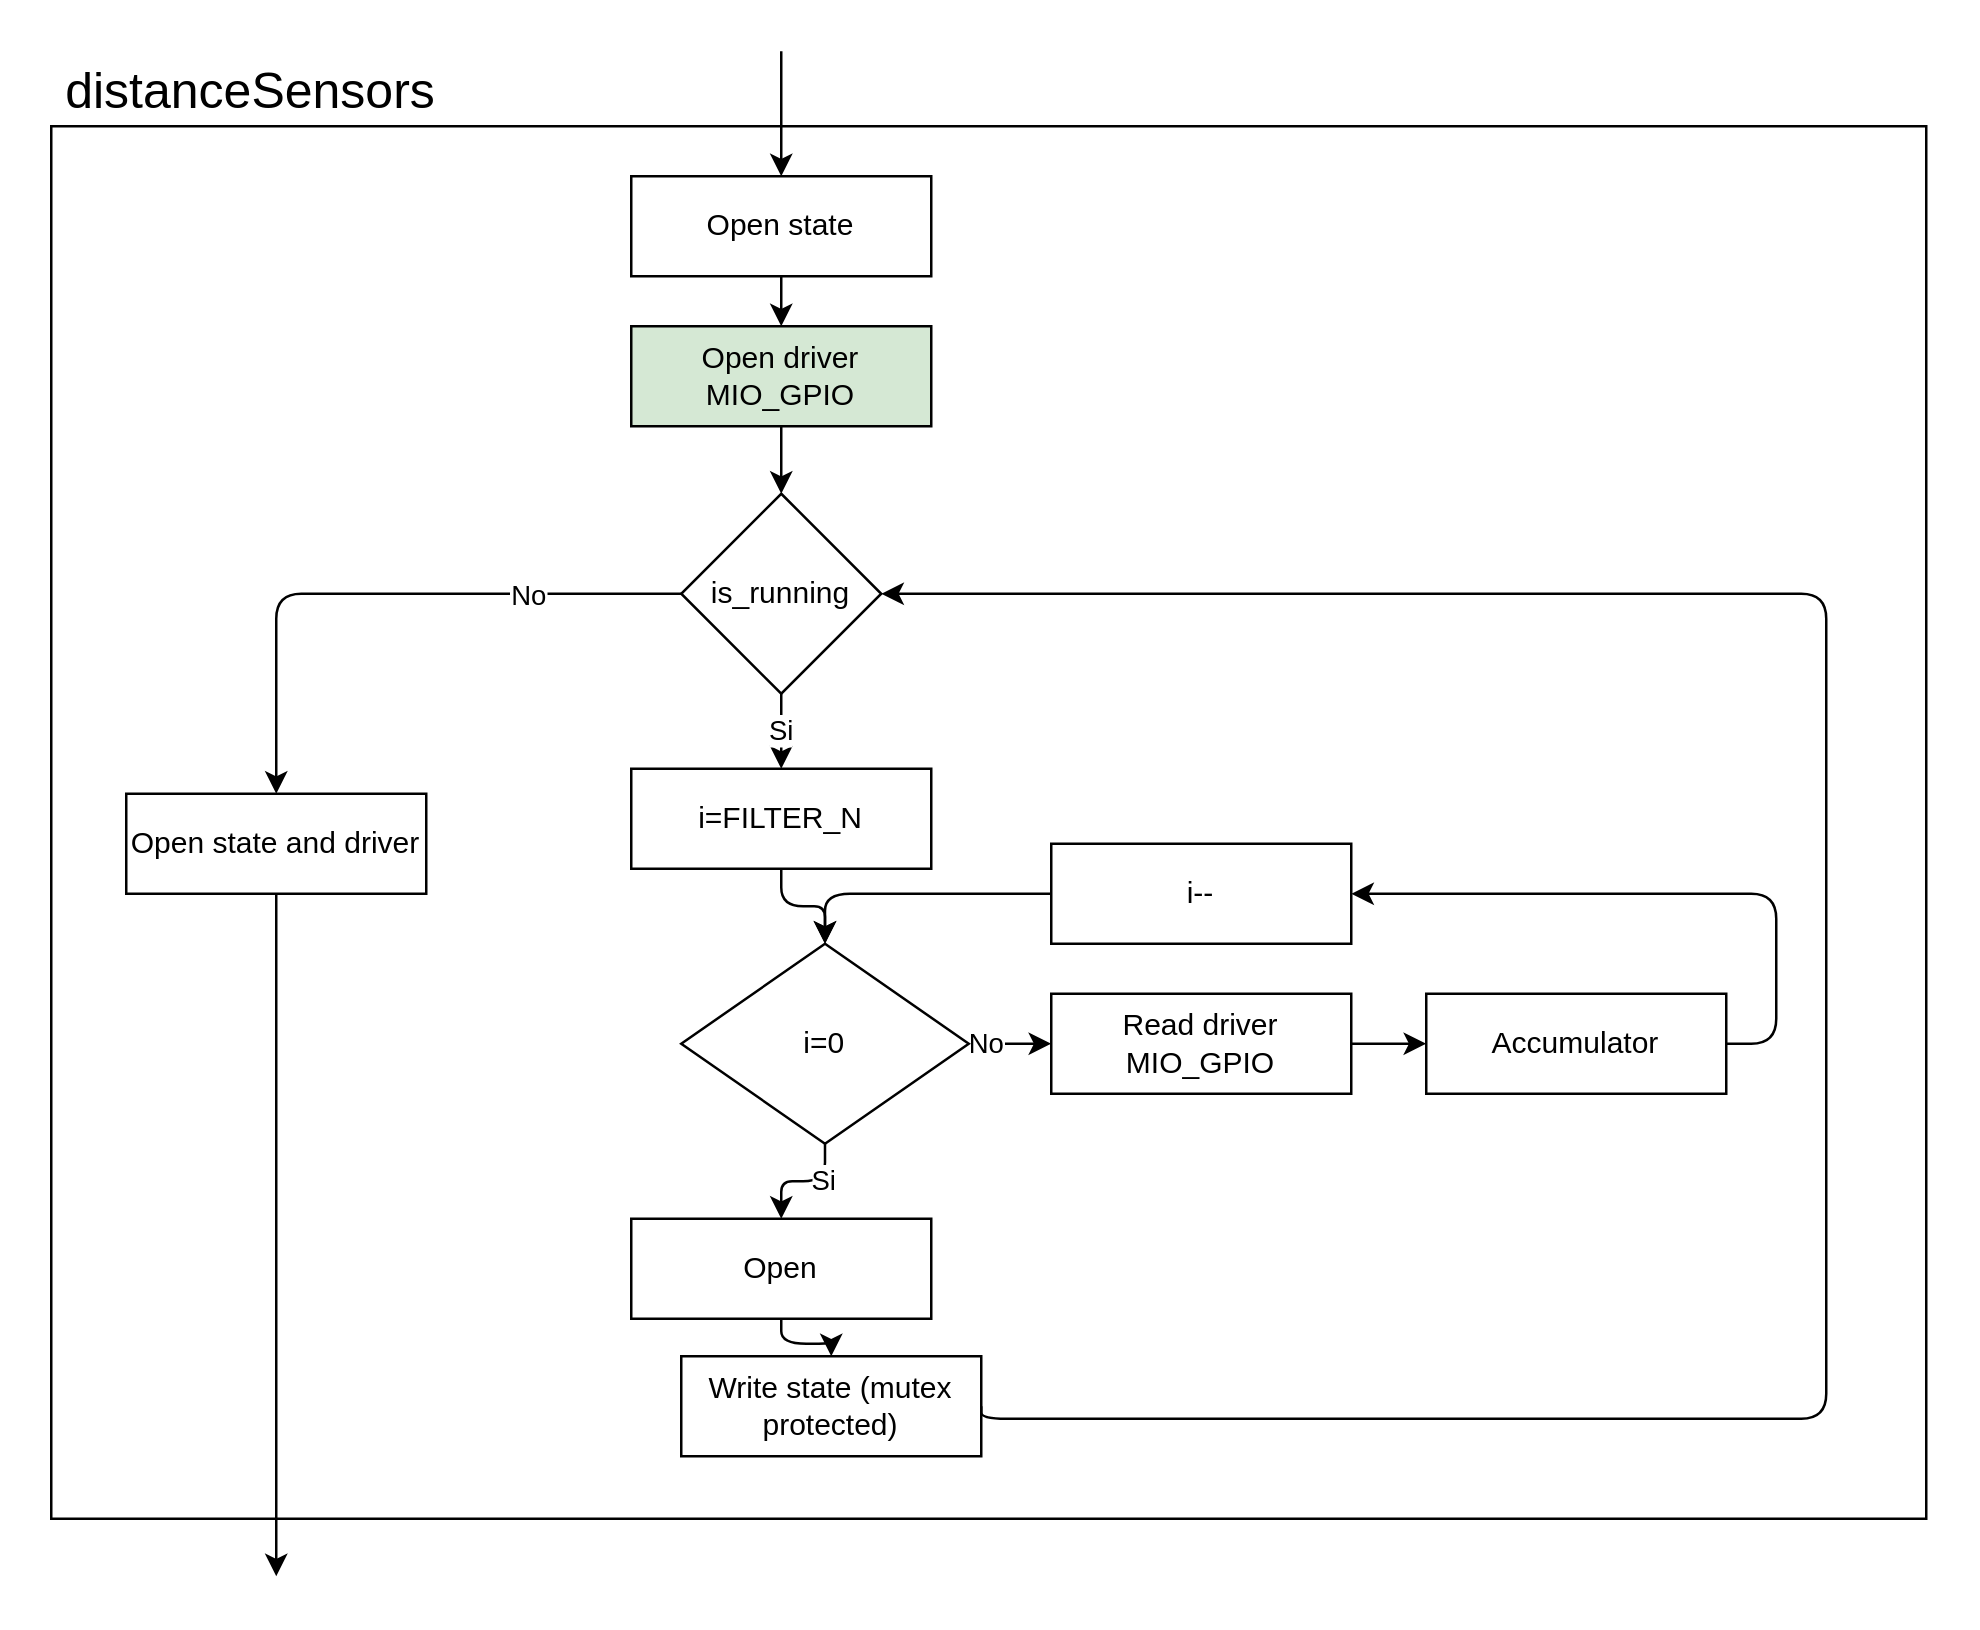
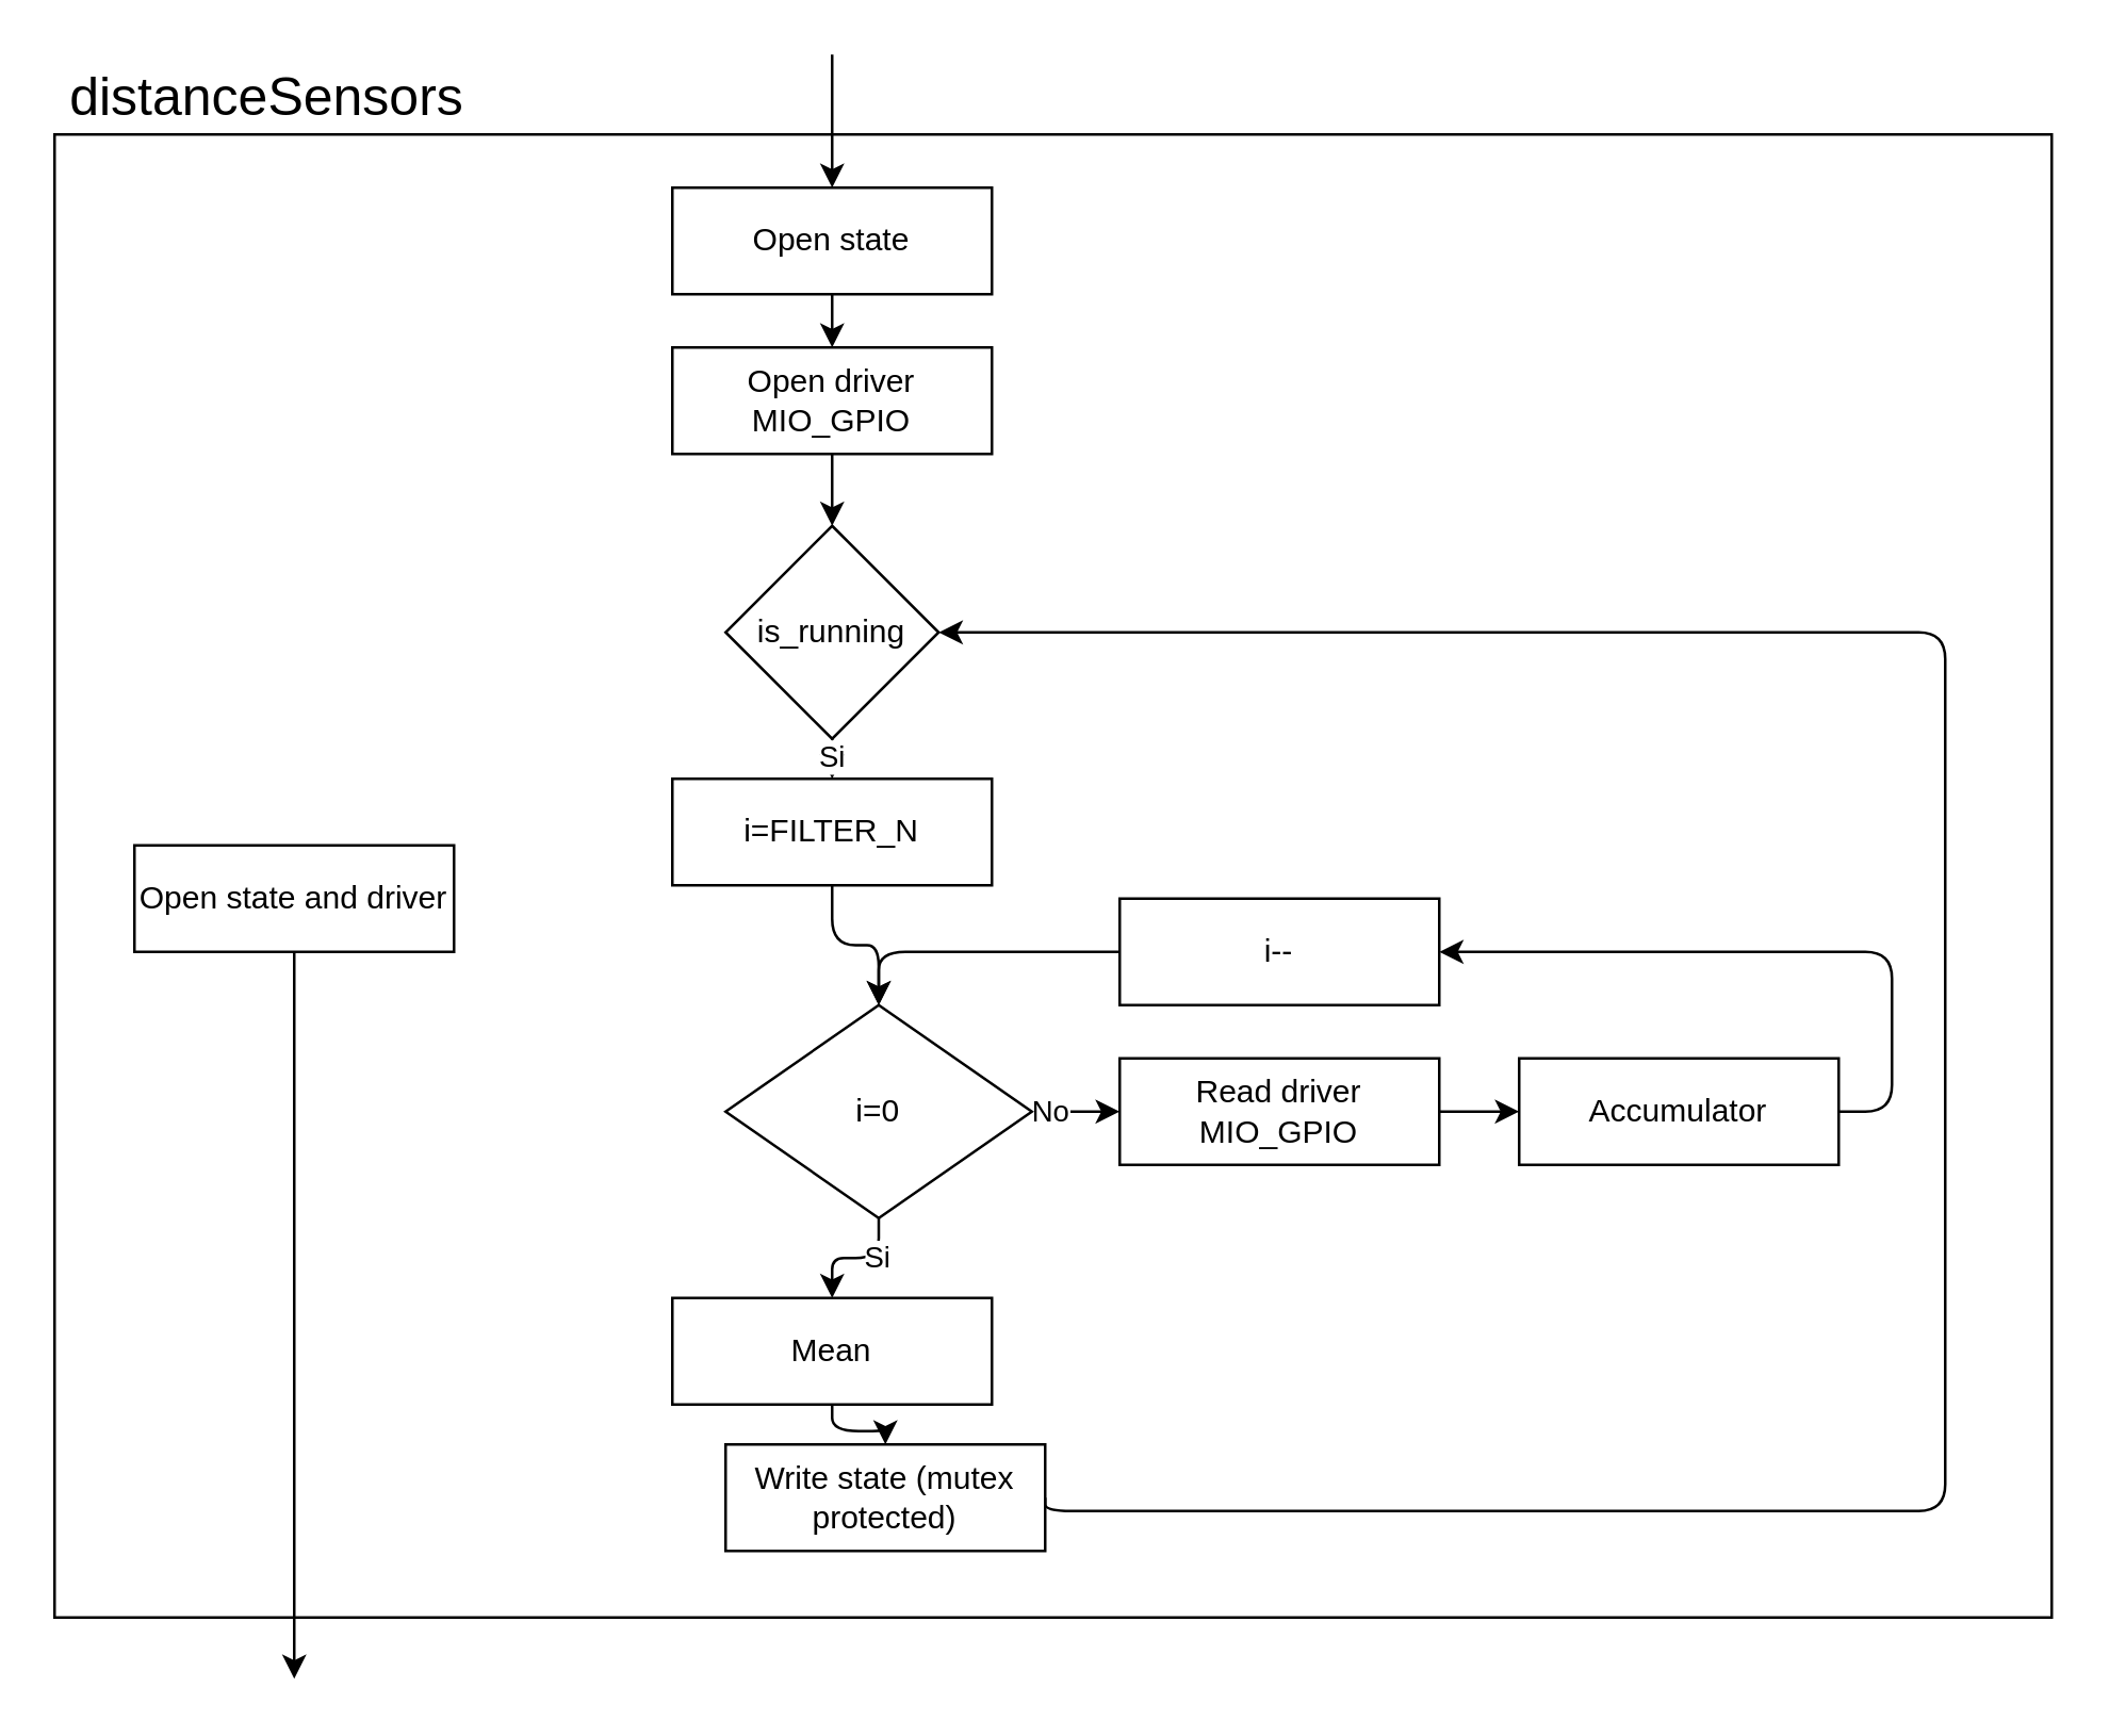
  <mxCell id="0" />
  <mxCell id="1" parent="0" />
  <mxCell id="2" value="" style="rounded=0;whiteSpace=wrap;html=1;fillColor=none;" vertex="1" parent="1"><mxGeometry x="20" y="50" width="750" height="557" as="geometry" /></mxCell>
  <mxCell id="3" style="edgeStyle=none;html=1;entryX=0.5;entryY=0;entryDx=0;entryDy=0;" parent="1" source="5" target="7" edge="1"><mxGeometry relative="1" as="geometry" /></mxCell>
  <mxCell id="4" style="edgeStyle=none;html=1;startArrow=classic;startFill=1;endArrow=none;endFill=0;" edge="1" parent="1" source="5"><mxGeometry relative="1" as="geometry"><mxPoint x="312" y="20" as="targetPoint" /></mxGeometry></mxCell>
  <mxCell id="5" value="Open state" style="rounded=0;whiteSpace=wrap;html=1;" parent="1" vertex="1"><mxGeometry x="252" y="70" width="120" height="40" as="geometry" /></mxCell>
  <mxCell id="6" style="edgeStyle=orthogonalEdgeStyle;html=1;entryX=0.5;entryY=0;entryDx=0;entryDy=0;" parent="1" source="7" target="24" edge="1"><mxGeometry relative="1" as="geometry" /></mxCell>
- <mxCell id="7" value="Open driver MIO_GPIO" style="rounded=0;whiteSpace=wrap;html=1;fillColor=#d5e8d4;" parent="1" vertex="1"><mxGeometry x="252" y="130" width="120" height="40" as="geometry" /></mxCell>
+ <mxCell id="7" value="Open driver MIO_GPIO" style="rounded=0;whiteSpace=wrap;html=1;" parent="1" vertex="1"><mxGeometry x="252" y="130" width="120" height="40" as="geometry" /></mxCell>
  <mxCell id="8" value="No" style="edgeStyle=orthogonalEdgeStyle;html=1;entryX=0;entryY=0.5;entryDx=0;entryDy=0;" parent="1" source="10" target="12" edge="1"><mxGeometry x="-0.606" relative="1" as="geometry"><mxPoint x="460" y="442" as="targetPoint" /><mxPoint as="offset" /></mxGeometry></mxCell>
  <mxCell id="9" value="Si" style="edgeStyle=orthogonalEdgeStyle;html=1;entryX=0.5;entryY=0;entryDx=0;entryDy=0;" parent="1" source="10" target="14" edge="1"><mxGeometry x="-0.333" relative="1" as="geometry"><mxPoint as="offset" /></mxGeometry></mxCell>
  <mxCell id="10" value="i=0" style="rhombus;whiteSpace=wrap;html=1;" parent="1" vertex="1"><mxGeometry x="272" y="377" width="115" height="80" as="geometry" /></mxCell>
  <mxCell id="11" style="edgeStyle=orthogonalEdgeStyle;html=1;" parent="1" source="12" target="20" edge="1"><mxGeometry relative="1" as="geometry" /></mxCell>
  <mxCell id="12" value="Read driver MIO_GPIO" style="rounded=0;whiteSpace=wrap;html=1;" parent="1" vertex="1"><mxGeometry x="420" y="397" width="120" height="40" as="geometry" /></mxCell>
  <mxCell id="13" style="edgeStyle=orthogonalEdgeStyle;html=1;" parent="1" source="14" target="16" edge="1"><mxGeometry relative="1" as="geometry" /></mxCell>
- <mxCell id="14" value="Open" style="rounded=0;whiteSpace=wrap;html=1;" parent="1" vertex="1"><mxGeometry x="252" y="487" width="120" height="40" as="geometry" /></mxCell>
+ <mxCell id="14" value="Mean" style="rounded=0;whiteSpace=wrap;html=1;" parent="1" vertex="1"><mxGeometry x="252" y="487" width="120" height="40" as="geometry" /></mxCell>
  <mxCell id="15" style="edgeStyle=orthogonalEdgeStyle;html=1;entryX=1;entryY=0.5;entryDx=0;entryDy=0;exitX=1;exitY=0.5;exitDx=0;exitDy=0;" parent="1" source="16" target="24" edge="1"><mxGeometry relative="1" as="geometry"><Array as="points"><mxPoint x="730" y="567" /><mxPoint x="730" y="237" /></Array></mxGeometry></mxCell>
  <mxCell id="16" value="Write state (mutex protected)" style="rounded=0;whiteSpace=wrap;html=1;" parent="1" vertex="1"><mxGeometry x="272" y="542" width="120" height="40" as="geometry" /></mxCell>
  <mxCell id="17" style="edgeStyle=none;html=1;fontSize=20;startArrow=none;startFill=0;endArrow=classic;endFill=1;" edge="1" parent="1" source="18"><mxGeometry relative="1" as="geometry"><mxPoint x="110" y="630" as="targetPoint" /></mxGeometry></mxCell>
  <mxCell id="18" value="Open state and driver" style="rounded=0;whiteSpace=wrap;html=1;" parent="1" vertex="1"><mxGeometry x="50" y="317" width="120" height="40" as="geometry" /></mxCell>
  <mxCell id="19" style="edgeStyle=orthogonalEdgeStyle;html=1;entryX=1;entryY=0.5;entryDx=0;entryDy=0;exitX=1;exitY=0.5;exitDx=0;exitDy=0;" parent="1" source="20" target="28" edge="1"><mxGeometry relative="1" as="geometry"><Array as="points"><mxPoint x="710" y="417" /><mxPoint x="710" y="357" /></Array></mxGeometry></mxCell>
  <mxCell id="20" value="Accumulator" style="rounded=0;whiteSpace=wrap;html=1;" parent="1" vertex="1"><mxGeometry x="570" y="397" width="120" height="40" as="geometry" /></mxCell>
- <mxCell id="21" style="edgeStyle=orthogonalEdgeStyle;html=1;entryX=0.5;entryY=0;entryDx=0;entryDy=0;" parent="1" source="24" target="18" edge="1"><mxGeometry relative="1" as="geometry"><mxPoint x="150" y="327" as="targetPoint" /></mxGeometry></mxCell>
- <mxCell id="22" value="No" style="edgeLabel;html=1;align=center;verticalAlign=middle;resizable=0;points=[];" parent="21" vertex="1" connectable="0"><mxGeometry x="0.245" y="3" relative="1" as="geometry"><mxPoint x="89" y="-3" as="offset" /></mxGeometry></mxCell>
  <mxCell id="23" value="Si" style="edgeStyle=orthogonalEdgeStyle;html=1;entryX=0.5;entryY=0;entryDx=0;entryDy=0;" parent="1" source="24" target="26" edge="1"><mxGeometry relative="1" as="geometry" /></mxCell>
  <mxCell id="24" value="is_running" style="rhombus;whiteSpace=wrap;html=1;" parent="1" vertex="1"><mxGeometry x="272" y="197" width="80" height="80" as="geometry" /></mxCell>
  <mxCell id="25" style="edgeStyle=orthogonalEdgeStyle;html=1;entryX=0.5;entryY=0;entryDx=0;entryDy=0;" parent="1" source="26" target="10" edge="1"><mxGeometry relative="1" as="geometry" /></mxCell>
- <mxCell id="26" value="i=FILTER_N" style="rounded=0;whiteSpace=wrap;html=1;" parent="1" vertex="1"><mxGeometry x="252" y="307" width="120" height="40" as="geometry" /></mxCell>
+ <mxCell id="26" value="i=FILTER_N" style="rounded=0;whiteSpace=wrap;html=1;" parent="1" vertex="1"><mxGeometry x="252" y="292" width="120" height="40" as="geometry" /></mxCell>
  <mxCell id="27" style="edgeStyle=orthogonalEdgeStyle;html=1;entryX=0.5;entryY=0;entryDx=0;entryDy=0;" parent="1" source="28" target="10" edge="1"><mxGeometry relative="1" as="geometry" /></mxCell>
  <mxCell id="28" value="i--" style="rounded=0;whiteSpace=wrap;html=1;" parent="1" vertex="1"><mxGeometry x="420" y="337" width="120" height="40" as="geometry" /></mxCell>
  <mxCell id="29" value="" style="edgeStyle=none;html=1;fontSize=20;startArrow=classic;startFill=1;endArrow=none;endFill=0;" edge="1" parent="1" source="30" target="2"><mxGeometry relative="1" as="geometry" /></mxCell>
  <mxCell id="30" value="&lt;p style=&quot;font-size: 20px;&quot;&gt;distanceSensors&lt;/p&gt;" style="text;html=1;strokeColor=none;fillColor=none;align=center;verticalAlign=middle;whiteSpace=wrap;rounded=0;fontSize=20;" vertex="1" parent="1"><mxGeometry x="70" y="20" width="60" height="30" as="geometry" /></mxCell>
